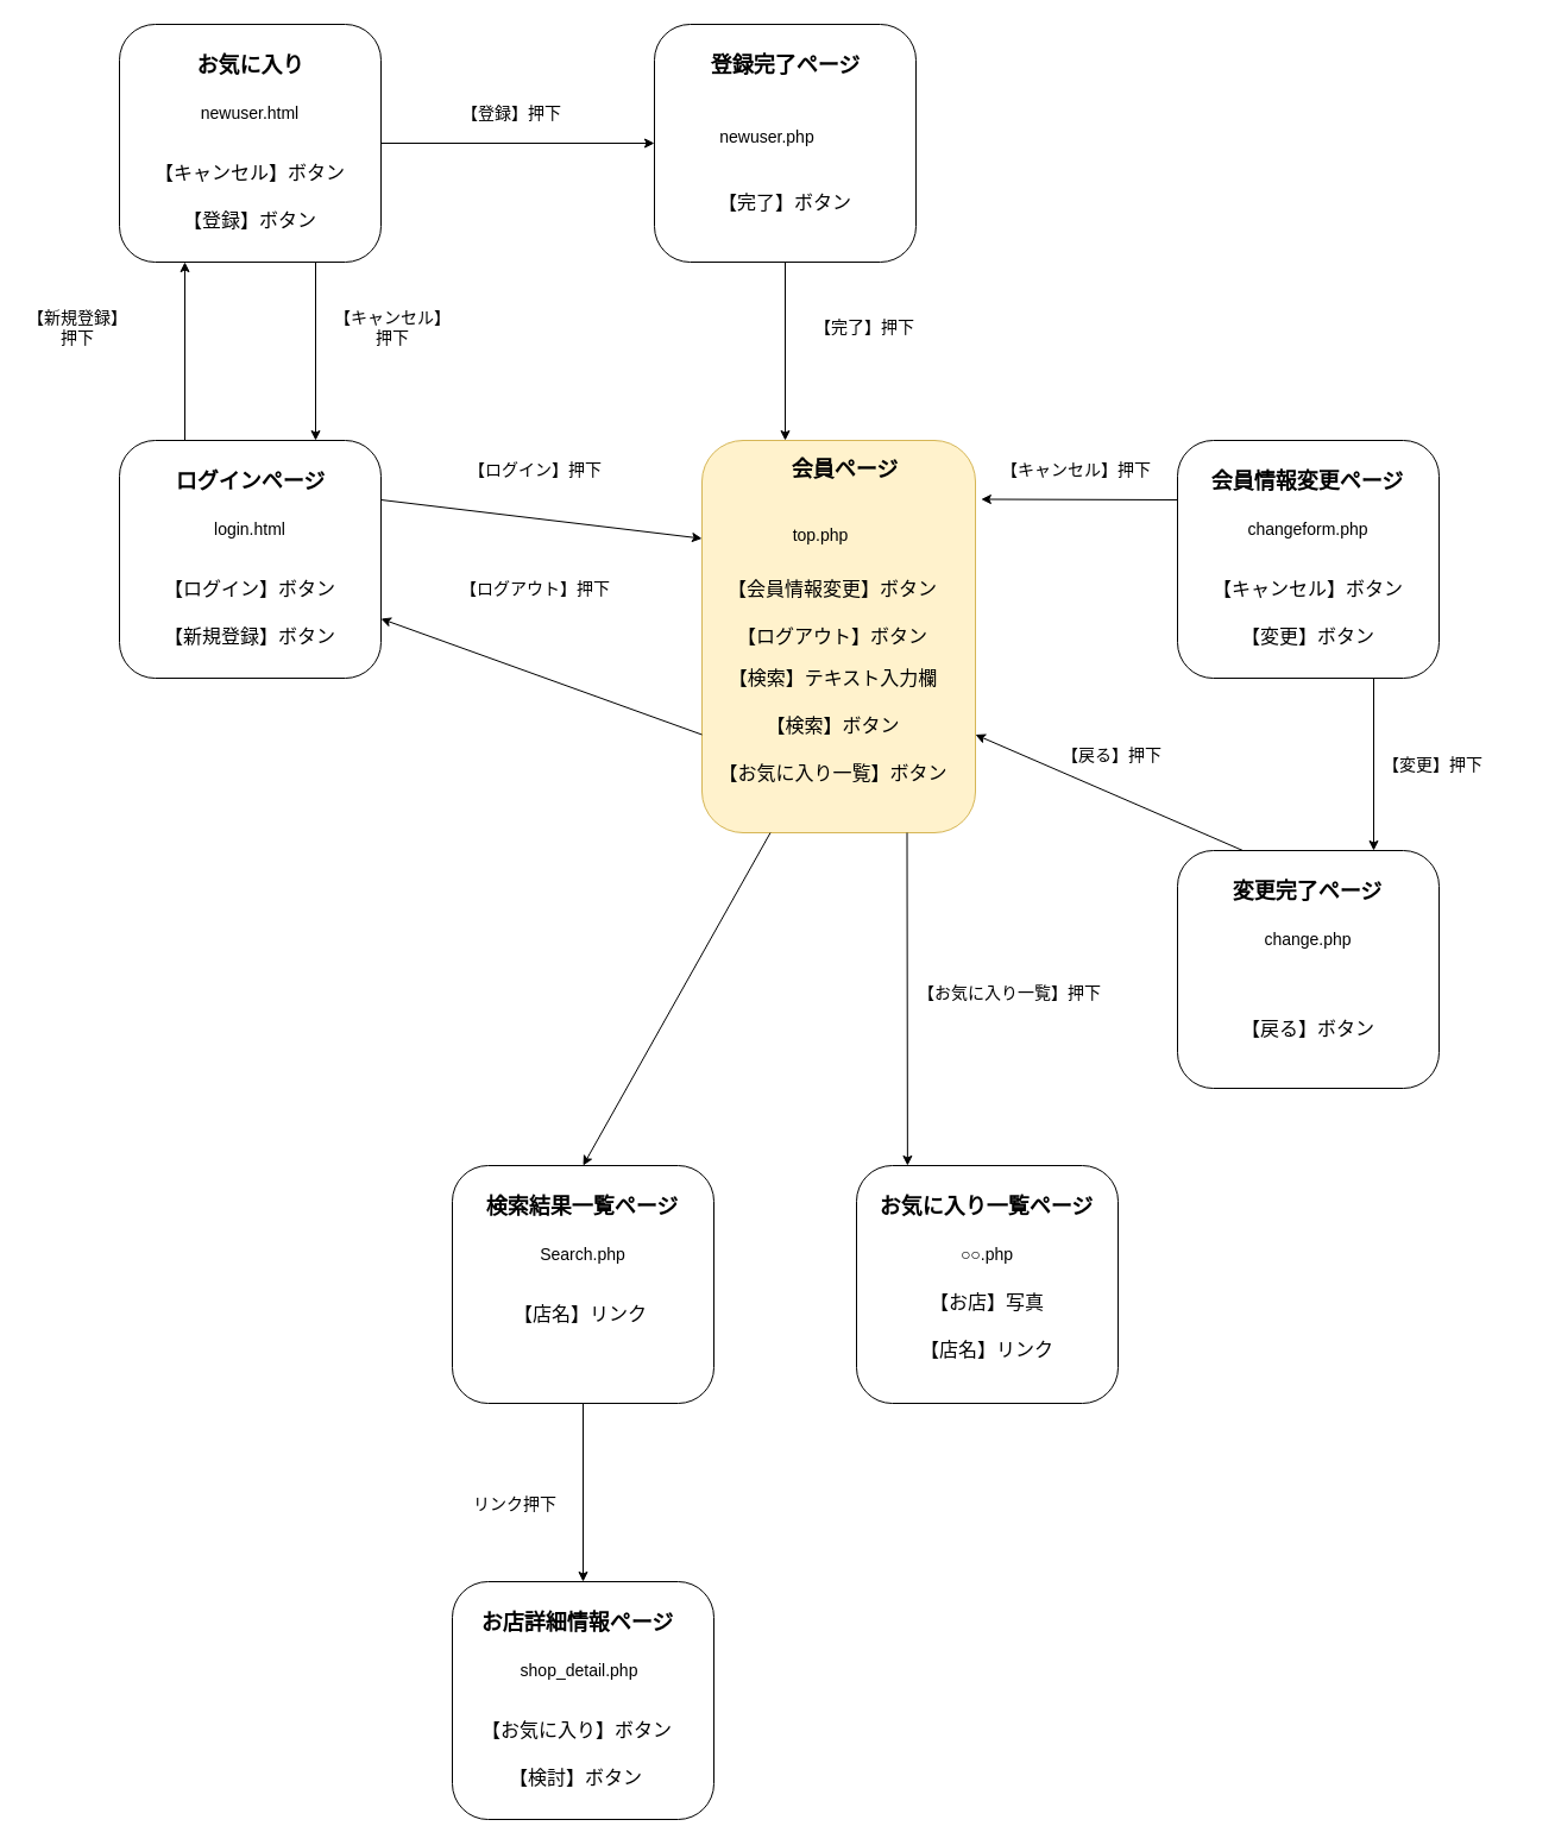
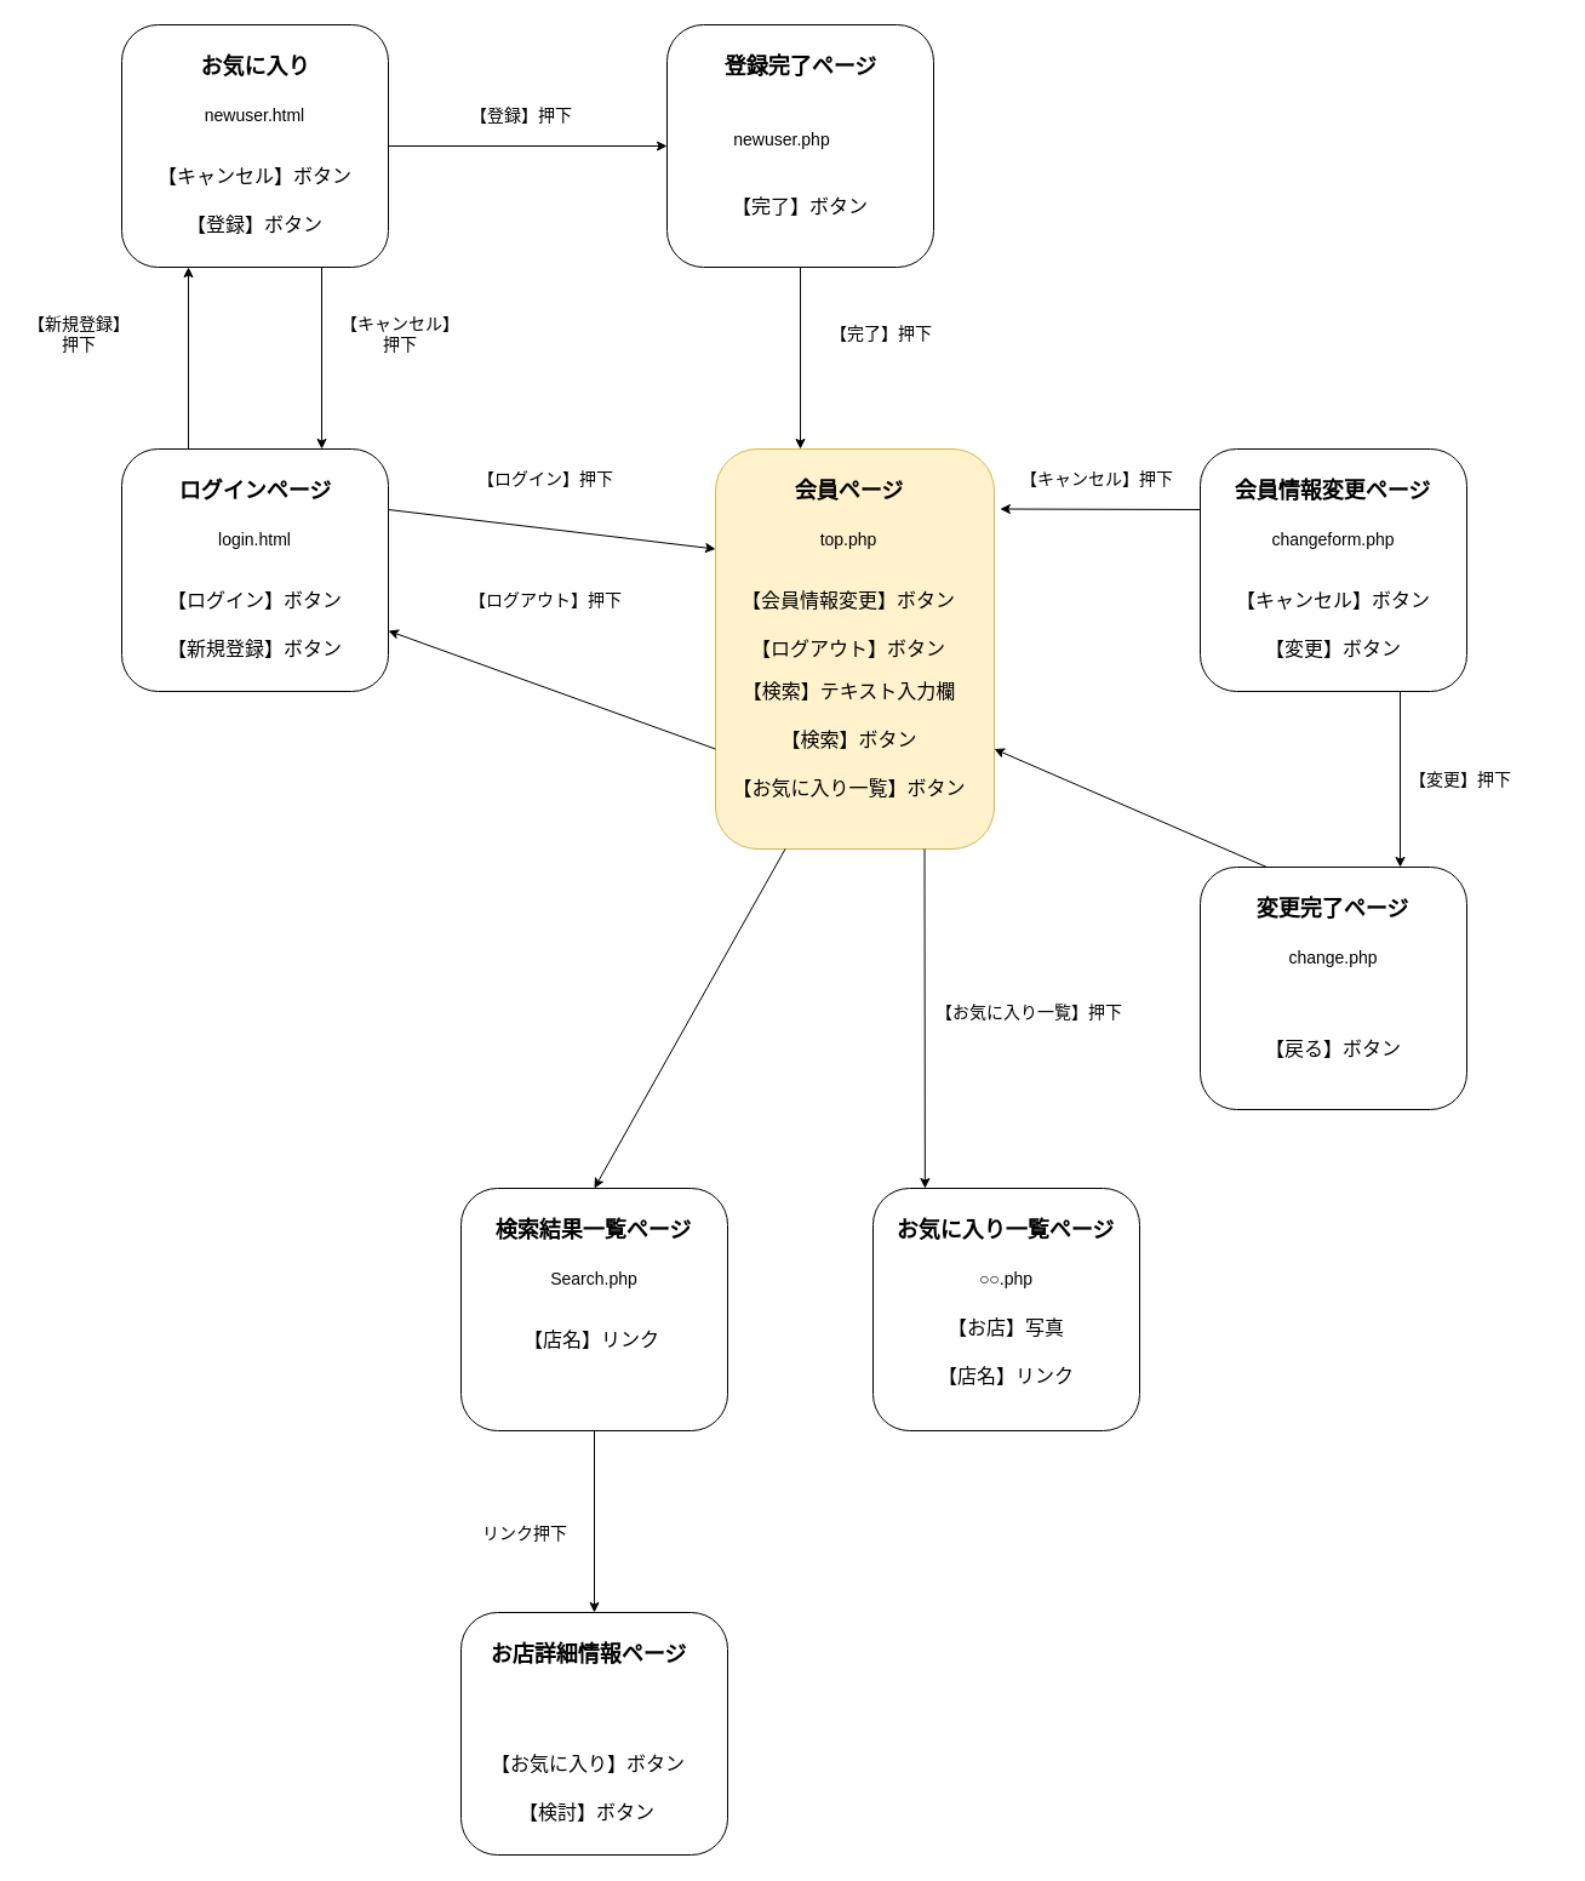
  <mxCell id="0" />
  <mxCell id="1" parent="0" />
  <mxCell id="2" value="" style="rounded=1;whiteSpace=wrap;html=1;" vertex="1" parent="1"><mxGeometry x="380" y="1330" width="220" height="200" as="geometry" /></mxCell>
  <mxCell id="3" value="" style="group" parent="1" vertex="1" connectable="0"><mxGeometry x="100" y="370" width="1186" height="545" as="geometry" /></mxCell>
  <mxCell id="4" value="" style="group" parent="3" vertex="1" connectable="0"><mxGeometry width="1186" height="545" as="geometry" /></mxCell>
  <mxCell id="5" value="【ログイン】押下" style="text;html=1;strokeColor=none;fillColor=none;align=center;verticalAlign=middle;whiteSpace=wrap;rounded=0;fontSize=14;" parent="4" vertex="1"><mxGeometry x="270" y="10" width="160" height="30" as="geometry" /></mxCell>
  <mxCell id="6" value="" style="group" parent="4" vertex="1" connectable="0"><mxGeometry x="490" width="230" height="330" as="geometry" /></mxCell>
  <mxCell id="7" value="" style="rounded=1;whiteSpace=wrap;html=1;fillColor=#fff2cc;strokeColor=#d6b656;" parent="6" vertex="1"><mxGeometry width="230" height="330" as="geometry" /></mxCell>
- <mxCell id="8" value="会員ページ" style="text;html=1;strokeColor=none;fillColor=none;align=center;verticalAlign=middle;whiteSpace=wrap;rounded=0;fontStyle=1;fontSize=18;" parent="6" vertex="1"><mxGeometry x="47.5" y="10" width="145" height="30" as="geometry" /></mxCell>
- <mxCell id="9" value="top.php" style="text;html=1;strokeColor=none;fillColor=none;align=center;verticalAlign=middle;whiteSpace=wrap;rounded=0;fontSize=14;" parent="6" vertex="1"><mxGeometry x="40" y="65" width="120" height="30" as="geometry" /></mxCell>
+ <mxCell id="8" value="会員ページ" style="text;html=1;strokeColor=none;fillColor=none;align=center;verticalAlign=middle;whiteSpace=wrap;rounded=0;fontStyle=1;fontSize=18;" parent="6" vertex="1"><mxGeometry x="37.5" y="20" width="145" height="30" as="geometry" /></mxCell>
+ <mxCell id="9" value="top.php" style="text;html=1;strokeColor=none;fillColor=none;align=center;verticalAlign=middle;whiteSpace=wrap;rounded=0;fontSize=14;" parent="6" vertex="1"><mxGeometry x="50" y="60" width="120" height="30" as="geometry" /></mxCell>
  <mxCell id="10" value="【会員情報変更】ボタン" style="text;html=1;strokeColor=none;fillColor=none;align=center;verticalAlign=middle;whiteSpace=wrap;rounded=0;fontSize=16;" parent="6" vertex="1"><mxGeometry x="20" y="110" width="180" height="30" as="geometry" /></mxCell>
  <mxCell id="11" value="【ログアウト】ボタン" style="text;html=1;strokeColor=none;fillColor=none;align=center;verticalAlign=middle;whiteSpace=wrap;rounded=0;fontSize=16;" parent="6" vertex="1"><mxGeometry x="20" y="150" width="180" height="30" as="geometry" /></mxCell>
  <mxCell id="12" value="&lt;font style=&quot;font-size: 16px&quot;&gt;【検索】テキスト入力欄&lt;/font&gt;" style="text;html=1;align=center;verticalAlign=middle;resizable=0;points=[];autosize=1;strokeColor=none;fillColor=none;" vertex="1" parent="6"><mxGeometry x="15" y="190" width="190" height="20" as="geometry" /></mxCell>
  <mxCell id="13" value="【検索】ボタン" style="text;html=1;align=center;verticalAlign=middle;resizable=0;points=[];autosize=1;strokeColor=none;fillColor=none;fontSize=16;" vertex="1" parent="6"><mxGeometry x="45" y="230" width="130" height="20" as="geometry" /></mxCell>
  <mxCell id="14" value="【お気に入り一覧】ボタン" style="text;html=1;align=center;verticalAlign=middle;resizable=0;points=[];autosize=1;strokeColor=none;fillColor=none;fontSize=16;" vertex="1" parent="6"><mxGeometry x="5" y="270" width="210" height="20" as="geometry" /></mxCell>
  <mxCell id="15" value="" style="group" parent="4" vertex="1" connectable="0"><mxGeometry width="220" height="200" as="geometry" /></mxCell>
  <mxCell id="16" value="" style="rounded=1;whiteSpace=wrap;html=1;" parent="15" vertex="1"><mxGeometry width="220" height="200" as="geometry" /></mxCell>
  <mxCell id="17" value="ログインページ" style="text;html=1;strokeColor=none;fillColor=none;align=center;verticalAlign=middle;whiteSpace=wrap;rounded=0;fontStyle=1;fontSize=18;" parent="15" vertex="1"><mxGeometry x="37.5" y="20" width="145" height="30" as="geometry" /></mxCell>
  <mxCell id="18" value="login.html" style="text;html=1;strokeColor=none;fillColor=none;align=center;verticalAlign=middle;whiteSpace=wrap;rounded=0;fontSize=14;" parent="15" vertex="1"><mxGeometry x="50" y="60" width="120" height="30" as="geometry" /></mxCell>
  <mxCell id="19" value="【ログイン】ボタン" style="text;html=1;strokeColor=none;fillColor=none;align=center;verticalAlign=middle;whiteSpace=wrap;rounded=0;fontSize=16;" parent="15" vertex="1"><mxGeometry x="20" y="110" width="180" height="30" as="geometry" /></mxCell>
  <mxCell id="20" value="【新規登録】ボタン" style="text;html=1;strokeColor=none;fillColor=none;align=center;verticalAlign=middle;whiteSpace=wrap;rounded=0;fontSize=16;" parent="15" vertex="1"><mxGeometry x="20" y="150" width="180" height="30" as="geometry" /></mxCell>
  <mxCell id="21" style="edgeStyle=none;html=1;exitX=1;exitY=0.25;exitDx=0;exitDy=0;entryX=0;entryY=0.25;entryDx=0;entryDy=0;" parent="4" source="16" target="7" edge="1"><mxGeometry relative="1" as="geometry" /></mxCell>
  <mxCell id="22" style="edgeStyle=none;html=1;exitX=0;exitY=0.75;exitDx=0;exitDy=0;entryX=1;entryY=0.75;entryDx=0;entryDy=0;" parent="4" source="7" target="16" edge="1"><mxGeometry relative="1" as="geometry" /></mxCell>
  <mxCell id="23" value="【ログアウト】押下" style="text;html=1;strokeColor=none;fillColor=none;align=center;verticalAlign=middle;whiteSpace=wrap;rounded=0;fontSize=14;" parent="4" vertex="1"><mxGeometry x="270" y="110" width="160" height="30" as="geometry" /></mxCell>
  <mxCell id="24" value="" style="group" parent="4" vertex="1" connectable="0"><mxGeometry x="890" width="220" height="200" as="geometry" /></mxCell>
  <mxCell id="25" value="" style="rounded=1;whiteSpace=wrap;html=1;" parent="24" vertex="1"><mxGeometry width="220" height="200" as="geometry" /></mxCell>
  <mxCell id="26" value="会員情報変更ページ" style="text;html=1;strokeColor=none;fillColor=none;align=center;verticalAlign=middle;whiteSpace=wrap;rounded=0;fontStyle=1;fontSize=18;" parent="24" vertex="1"><mxGeometry x="17.5" y="20" width="182.5" height="30" as="geometry" /></mxCell>
  <mxCell id="27" value="changeform.php" style="text;html=1;strokeColor=none;fillColor=none;align=center;verticalAlign=middle;whiteSpace=wrap;rounded=0;fontSize=14;" parent="24" vertex="1"><mxGeometry x="50" y="60" width="120" height="30" as="geometry" /></mxCell>
  <mxCell id="28" value="【キャンセル】ボタン" style="text;html=1;strokeColor=none;fillColor=none;align=center;verticalAlign=middle;whiteSpace=wrap;rounded=0;fontSize=16;" parent="24" vertex="1"><mxGeometry x="20" y="110" width="180" height="30" as="geometry" /></mxCell>
  <mxCell id="29" value="【変更】ボタン" style="text;html=1;strokeColor=none;fillColor=none;align=center;verticalAlign=middle;whiteSpace=wrap;rounded=0;fontSize=16;" parent="24" vertex="1"><mxGeometry x="20" y="150" width="180" height="30" as="geometry" /></mxCell>
  <mxCell id="30" style="edgeStyle=none;html=1;exitX=0;exitY=0.25;exitDx=0;exitDy=0;entryX=1.021;entryY=0.15;entryDx=0;entryDy=0;entryPerimeter=0;" parent="4" source="25" edge="1" target="7"><mxGeometry relative="1" as="geometry"><mxPoint x="710" y="50.667" as="targetPoint" /></mxGeometry></mxCell>
  <mxCell id="31" value="【キャンセル】押下" style="text;html=1;strokeColor=none;fillColor=none;align=center;verticalAlign=middle;whiteSpace=wrap;rounded=0;fontSize=14;" parent="4" vertex="1"><mxGeometry x="725" y="10" width="160" height="30" as="geometry" /></mxCell>
  <mxCell id="32" value="" style="group" parent="4" vertex="1" connectable="0"><mxGeometry x="890" y="345" width="220" height="200" as="geometry" /></mxCell>
  <mxCell id="33" value="" style="rounded=1;whiteSpace=wrap;html=1;" parent="32" vertex="1"><mxGeometry width="220" height="200" as="geometry" /></mxCell>
  <mxCell id="34" value="変更完了ページ" style="text;html=1;strokeColor=none;fillColor=none;align=center;verticalAlign=middle;whiteSpace=wrap;rounded=0;fontStyle=1;fontSize=18;" parent="32" vertex="1"><mxGeometry x="17.5" y="20" width="182.5" height="30" as="geometry" /></mxCell>
  <mxCell id="35" value="change.php" style="text;html=1;strokeColor=none;fillColor=none;align=center;verticalAlign=middle;whiteSpace=wrap;rounded=0;fontSize=14;" parent="32" vertex="1"><mxGeometry x="50" y="60" width="120" height="30" as="geometry" /></mxCell>
  <mxCell id="36" value="【戻る】ボタン" style="text;html=1;strokeColor=none;fillColor=none;align=center;verticalAlign=middle;whiteSpace=wrap;rounded=0;fontSize=16;" parent="32" vertex="1"><mxGeometry x="20" y="135" width="180" height="30" as="geometry" /></mxCell>
  <mxCell id="37" style="edgeStyle=none;html=1;exitX=0.75;exitY=1;exitDx=0;exitDy=0;entryX=0.75;entryY=0;entryDx=0;entryDy=0;" parent="4" source="25" target="33" edge="1"><mxGeometry relative="1" as="geometry" /></mxCell>
  <mxCell id="38" style="edgeStyle=none;html=1;exitX=0.25;exitY=0;exitDx=0;exitDy=0;entryX=1;entryY=0.75;entryDx=0;entryDy=0;" parent="4" source="33" target="7" edge="1"><mxGeometry relative="1" as="geometry" /></mxCell>
- <mxCell id="39" value="【戻る】押下" style="text;html=1;strokeColor=none;fillColor=none;align=center;verticalAlign=middle;whiteSpace=wrap;rounded=0;fontSize=14;" parent="4" vertex="1"><mxGeometry x="770" y="250" width="130" height="30" as="geometry" /></mxCell>
  <mxCell id="40" value="【変更】押下" style="text;html=1;strokeColor=none;fillColor=none;align=center;verticalAlign=middle;whiteSpace=wrap;rounded=0;fontSize=14;" parent="4" vertex="1"><mxGeometry x="1040" y="257.5" width="130" height="30" as="geometry" /></mxCell>
  <mxCell id="41" value="" style="group" vertex="1" connectable="0" parent="4"><mxGeometry x="280" y="610" width="220" height="200" as="geometry" /></mxCell>
  <mxCell id="42" value="" style="rounded=1;whiteSpace=wrap;html=1;" vertex="1" parent="41"><mxGeometry width="220" height="200" as="geometry" /></mxCell>
  <mxCell id="43" value="検索結果一覧ページ" style="text;html=1;strokeColor=none;fillColor=none;align=center;verticalAlign=middle;whiteSpace=wrap;rounded=0;fontStyle=1;fontSize=18;" vertex="1" parent="41"><mxGeometry x="17.5" y="20" width="182.5" height="30" as="geometry" /></mxCell>
  <mxCell id="44" value="Search.php" style="text;html=1;strokeColor=none;fillColor=none;align=center;verticalAlign=middle;whiteSpace=wrap;rounded=0;fontSize=14;" vertex="1" parent="41"><mxGeometry x="50" y="60" width="120" height="30" as="geometry" /></mxCell>
  <mxCell id="45" value="【店名】リンク" style="text;html=1;strokeColor=none;fillColor=none;align=center;verticalAlign=middle;whiteSpace=wrap;rounded=0;fontSize=16;" vertex="1" parent="41"><mxGeometry x="17.5" y="110" width="180" height="30" as="geometry" /></mxCell>
  <mxCell id="46" style="edgeStyle=none;html=1;exitX=0.25;exitY=1;exitDx=0;exitDy=0;entryX=0.5;entryY=0;entryDx=0;entryDy=0;fontSize=16;" edge="1" parent="4" source="7" target="42"><mxGeometry relative="1" as="geometry" /></mxCell>
  <mxCell id="47" value="【お気に入り一覧】押下" style="text;html=1;strokeColor=none;fillColor=none;align=center;verticalAlign=middle;whiteSpace=wrap;rounded=0;fontSize=14;" vertex="1" parent="4"><mxGeometry x="670" y="450" width="158" height="30" as="geometry" /></mxCell>
  <mxCell id="48" value="" style="rounded=1;whiteSpace=wrap;html=1;" parent="1" vertex="1"><mxGeometry x="100" y="20" width="220" height="200" as="geometry" /></mxCell>
  <mxCell id="49" style="edgeStyle=none;html=1;exitX=1;exitY=0.5;exitDx=0;exitDy=0;entryX=0;entryY=0.5;entryDx=0;entryDy=0;fontSize=14;" parent="1" source="48" target="55" edge="1"><mxGeometry relative="1" as="geometry" /></mxCell>
  <mxCell id="50" style="edgeStyle=none;html=1;exitX=0.75;exitY=1;exitDx=0;exitDy=0;entryX=0.75;entryY=0;entryDx=0;entryDy=0;fontSize=14;" parent="1" source="48" target="16" edge="1"><mxGeometry relative="1" as="geometry" /></mxCell>
  <mxCell id="51" value="お気に入り" style="text;html=1;strokeColor=none;fillColor=none;align=center;verticalAlign=middle;whiteSpace=wrap;rounded=0;fontStyle=1;fontSize=18;" parent="1" vertex="1"><mxGeometry x="137.5" y="40" width="145" height="30" as="geometry" /></mxCell>
  <mxCell id="52" value="newuser.html" style="text;html=1;strokeColor=none;fillColor=none;align=center;verticalAlign=middle;whiteSpace=wrap;rounded=0;fontSize=14;" parent="1" vertex="1"><mxGeometry x="150" y="80" width="120" height="30" as="geometry" /></mxCell>
  <mxCell id="53" value="【キャンセル】ボタン" style="text;html=1;strokeColor=none;fillColor=none;align=center;verticalAlign=middle;whiteSpace=wrap;rounded=0;fontSize=16;" parent="1" vertex="1"><mxGeometry x="120" y="130" width="180" height="30" as="geometry" /></mxCell>
  <mxCell id="54" value="【登録】ボタン" style="text;html=1;strokeColor=none;fillColor=none;align=center;verticalAlign=middle;whiteSpace=wrap;rounded=0;fontSize=16;" parent="1" vertex="1"><mxGeometry x="120" y="170" width="180" height="30" as="geometry" /></mxCell>
  <mxCell id="55" value="" style="rounded=1;whiteSpace=wrap;html=1;" parent="1" vertex="1"><mxGeometry x="550" y="20" width="220" height="200" as="geometry" /></mxCell>
  <mxCell id="56" style="edgeStyle=none;html=1;fontSize=14;" parent="1" source="55" edge="1"><mxGeometry relative="1" as="geometry"><mxPoint x="670" y="220" as="sourcePoint" /><mxPoint x="660" y="370" as="targetPoint" /></mxGeometry></mxCell>
  <mxCell id="57" value="" style="group" parent="1" vertex="1" connectable="0"><mxGeometry x="550" y="20" width="220" height="200" as="geometry" /></mxCell>
  <mxCell id="58" value="登録完了ページ" style="text;html=1;strokeColor=none;fillColor=none;align=center;verticalAlign=middle;whiteSpace=wrap;rounded=0;fontStyle=1;fontSize=18;" parent="57" vertex="1"><mxGeometry x="37.5" y="20" width="145" height="30" as="geometry" /></mxCell>
  <mxCell id="59" value="newuser.php" style="text;html=1;strokeColor=none;fillColor=none;align=center;verticalAlign=middle;whiteSpace=wrap;rounded=0;fontSize=14;" parent="57" vertex="1"><mxGeometry x="35" y="80" width="120" height="30" as="geometry" /></mxCell>
  <mxCell id="60" value="【完了】ボタン" style="text;html=1;strokeColor=none;fillColor=none;align=center;verticalAlign=middle;whiteSpace=wrap;rounded=0;fontSize=16;" parent="57" vertex="1"><mxGeometry x="20" y="135" width="180" height="30" as="geometry" /></mxCell>
  <mxCell id="61" style="edgeStyle=none;html=1;exitX=0.25;exitY=0;exitDx=0;exitDy=0;entryX=0.25;entryY=1;entryDx=0;entryDy=0;" edge="1" parent="1" source="16" target="48"><mxGeometry relative="1" as="geometry" /></mxCell>
  <mxCell id="62" value="【キャンセル】押下" style="text;html=1;strokeColor=none;fillColor=none;align=center;verticalAlign=middle;whiteSpace=wrap;rounded=0;fontSize=14;" parent="1" vertex="1"><mxGeometry x="280" y="260" width="100" height="30" as="geometry" /></mxCell>
  <mxCell id="63" value="【新規登録】押下" style="text;html=1;strokeColor=none;fillColor=none;align=center;verticalAlign=middle;whiteSpace=wrap;rounded=0;fontSize=14;" parent="1" vertex="1"><mxGeometry x="20" y="260" width="90" height="30" as="geometry" /></mxCell>
  <mxCell id="64" value="【登録】押下" style="text;html=1;strokeColor=none;fillColor=none;align=center;verticalAlign=middle;whiteSpace=wrap;rounded=0;fontSize=14;" parent="1" vertex="1"><mxGeometry x="350" y="80" width="160" height="30" as="geometry" /></mxCell>
  <mxCell id="65" value="【完了】押下" style="text;html=1;strokeColor=none;fillColor=none;align=center;verticalAlign=middle;whiteSpace=wrap;rounded=0;fontSize=14;" parent="1" vertex="1"><mxGeometry x="647" y="260" width="160" height="30" as="geometry" /></mxCell>
  <mxCell id="66" value="" style="group" vertex="1" connectable="0" parent="1"><mxGeometry x="720" y="980" width="220" height="200" as="geometry" /></mxCell>
  <mxCell id="67" value="" style="rounded=1;whiteSpace=wrap;html=1;" vertex="1" parent="66"><mxGeometry width="220" height="200" as="geometry" /></mxCell>
  <mxCell id="68" value="お気に入り一覧ページ" style="text;html=1;strokeColor=none;fillColor=none;align=center;verticalAlign=middle;whiteSpace=wrap;rounded=0;fontStyle=1;fontSize=18;" vertex="1" parent="66"><mxGeometry x="17.5" y="20" width="182.5" height="30" as="geometry" /></mxCell>
  <mxCell id="69" value="○○.php" style="text;html=1;strokeColor=none;fillColor=none;align=center;verticalAlign=middle;whiteSpace=wrap;rounded=0;fontSize=14;" vertex="1" parent="66"><mxGeometry x="50" y="60" width="120" height="30" as="geometry" /></mxCell>
  <mxCell id="70" value="【お店】写真" style="text;html=1;strokeColor=none;fillColor=none;align=center;verticalAlign=middle;whiteSpace=wrap;rounded=0;fontSize=16;" vertex="1" parent="66"><mxGeometry x="20" y="100" width="180" height="30" as="geometry" /></mxCell>
  <mxCell id="71" value="【店名】リンク" style="text;html=1;strokeColor=none;fillColor=none;align=center;verticalAlign=middle;whiteSpace=wrap;rounded=0;fontSize=16;" vertex="1" parent="66"><mxGeometry x="20" y="140" width="180" height="30" as="geometry" /></mxCell>
  <mxCell id="72" style="edgeStyle=none;html=1;exitX=0.75;exitY=1;exitDx=0;exitDy=0;entryX=0.195;entryY=0;entryDx=0;entryDy=0;entryPerimeter=0;fontSize=16;" edge="1" parent="1" source="7" target="67"><mxGeometry relative="1" as="geometry" /></mxCell>
  <mxCell id="73" value="お店詳細情報ページ" style="text;html=1;strokeColor=none;fillColor=none;align=center;verticalAlign=middle;whiteSpace=wrap;rounded=0;fontStyle=1;fontSize=18;" vertex="1" parent="1"><mxGeometry x="394" y="1350" width="182.5" height="30" as="geometry" /></mxCell>
- <mxCell id="74" value="shop_detail.php" style="text;html=1;strokeColor=none;fillColor=none;align=center;verticalAlign=middle;whiteSpace=wrap;rounded=0;fontSize=14;" vertex="1" parent="1"><mxGeometry x="426.5" y="1390" width="120" height="30" as="geometry" /></mxCell>
  <mxCell id="75" value="【お気に入り】ボタン" style="text;html=1;strokeColor=none;fillColor=none;align=center;verticalAlign=middle;whiteSpace=wrap;rounded=0;fontSize=16;" vertex="1" parent="1"><mxGeometry x="395.25" y="1440" width="180" height="30" as="geometry" /></mxCell>
  <mxCell id="76" style="edgeStyle=none;html=1;exitX=0.5;exitY=1;exitDx=0;exitDy=0;entryX=0.5;entryY=0;entryDx=0;entryDy=0;fontSize=16;" edge="1" parent="1" source="42" target="2"><mxGeometry relative="1" as="geometry" /></mxCell>
  <mxCell id="77" value="リンク押下" style="text;html=1;strokeColor=none;fillColor=none;align=center;verticalAlign=middle;whiteSpace=wrap;rounded=0;fontSize=14;" vertex="1" parent="1"><mxGeometry x="380" y="1250" width="106" height="30" as="geometry" /></mxCell>
  <mxCell id="78" value="【検討】ボタン" style="text;html=1;strokeColor=none;fillColor=none;align=center;verticalAlign=middle;whiteSpace=wrap;rounded=0;fontSize=16;" vertex="1" parent="1"><mxGeometry x="394" y="1480" width="180" height="30" as="geometry" /></mxCell>
